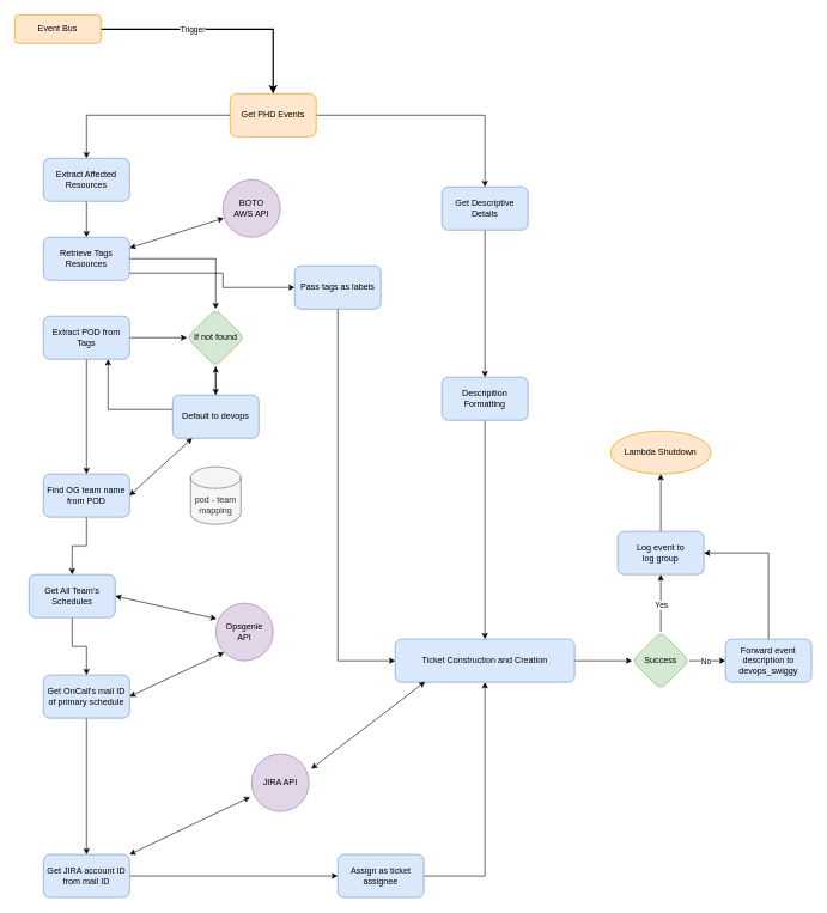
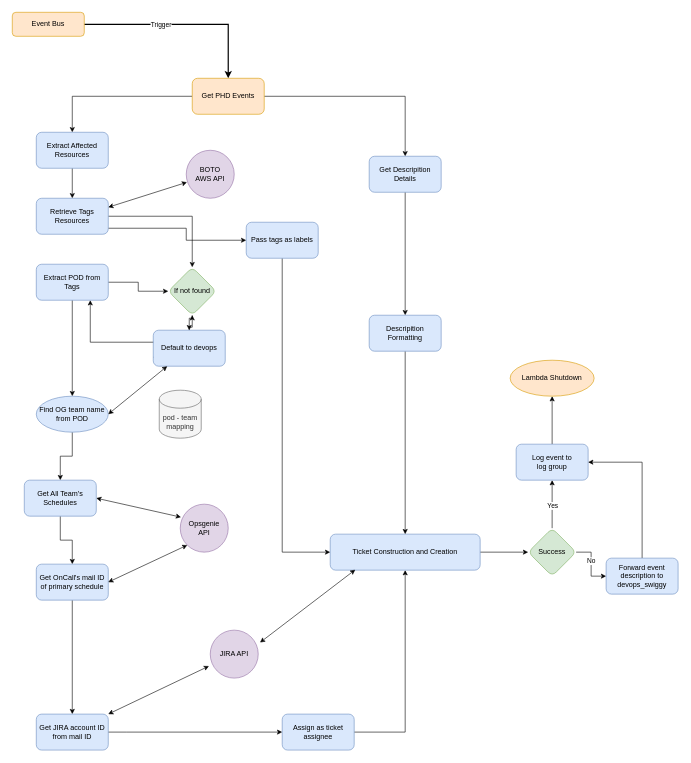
  <mxCell id="0" />
  <mxCell id="1" parent="0" />
  <mxCell id="2" value="" style="edgeStyle=orthogonalEdgeStyle;rounded=0;orthogonalLoop=1;jettySize=auto;html=1;strokeWidth=2;" edge="1" parent="1" source="4" target="7"><mxGeometry relative="1" as="geometry" /></mxCell>
  <mxCell id="3" value="Trigger" style="edgeLabel;html=1;align=center;verticalAlign=middle;resizable=0;points=[];" vertex="1" connectable="0" parent="2"><mxGeometry x="-0.231" relative="1" as="geometry"><mxPoint as="offset" /></mxGeometry></mxCell>
  <mxCell id="4" value="Event Bus" style="rounded=1;whiteSpace=wrap;html=1;fontSize=12;glass=0;strokeWidth=1;shadow=0;fillColor=#ffe6cc;strokeColor=#d79b00;" parent="1" vertex="1"><mxGeometry x="20" y="20" width="120" height="40" as="geometry" /></mxCell>
  <mxCell id="5" value="" style="edgeStyle=orthogonalEdgeStyle;rounded=0;orthogonalLoop=1;jettySize=auto;html=1;" edge="1" parent="1" source="7" target="9"><mxGeometry relative="1" as="geometry" /></mxCell>
  <mxCell id="6" value="" style="edgeStyle=orthogonalEdgeStyle;rounded=0;orthogonalLoop=1;jettySize=auto;html=1;" edge="1" parent="1" source="7" target="14"><mxGeometry relative="1" as="geometry" /></mxCell>
  <mxCell id="7" value="Get PHD Events" style="whiteSpace=wrap;html=1;rounded=1;glass=0;strokeWidth=1;shadow=0;fillColor=#ffe6cc;strokeColor=#d79b00;" vertex="1" parent="1"><mxGeometry x="320" y="130" width="120" height="60" as="geometry" /></mxCell>
  <mxCell id="8" value="" style="edgeStyle=orthogonalEdgeStyle;rounded=0;orthogonalLoop=1;jettySize=auto;html=1;" edge="1" parent="1" source="9" target="12"><mxGeometry relative="1" as="geometry" /></mxCell>
  <mxCell id="9" value="Extract Affected Resources" style="whiteSpace=wrap;html=1;rounded=1;glass=0;strokeWidth=1;shadow=0;fillColor=#dae8fc;strokeColor=#6c8ebf;" vertex="1" parent="1"><mxGeometry x="60" y="220" width="120" height="60" as="geometry" /></mxCell>
  <mxCell id="10" value="" style="edgeStyle=orthogonalEdgeStyle;rounded=0;orthogonalLoop=1;jettySize=auto;html=1;" edge="1" parent="1" source="12" target="21"><mxGeometry relative="1" as="geometry" /></mxCell>
  <mxCell id="11" value="" style="edgeStyle=orthogonalEdgeStyle;rounded=0;orthogonalLoop=1;jettySize=auto;html=1;entryX=0;entryY=0.5;entryDx=0;entryDy=0;" edge="1" parent="1" source="12" target="39"><mxGeometry relative="1" as="geometry"><Array as="points"><mxPoint x="310" y="380" /><mxPoint x="310" y="400" /></Array></mxGeometry></mxCell>
  <mxCell id="12" value="Retrieve Tags Resources" style="whiteSpace=wrap;html=1;rounded=1;glass=0;strokeWidth=1;shadow=0;fillColor=#dae8fc;strokeColor=#6c8ebf;" vertex="1" parent="1"><mxGeometry x="60" y="330" width="120" height="60" as="geometry" /></mxCell>
  <mxCell id="13" value="" style="edgeStyle=orthogonalEdgeStyle;rounded=0;orthogonalLoop=1;jettySize=auto;html=1;" edge="1" parent="1" source="14" target="46"><mxGeometry relative="1" as="geometry" /></mxCell>
- <mxCell id="14" value="Get Descriptive Details" style="rounded=1;whiteSpace=wrap;html=1;glass=0;strokeWidth=1;shadow=0;fillColor=#dae8fc;strokeColor=#6c8ebf;" vertex="1" parent="1"><mxGeometry x="615" y="260" width="120" height="60" as="geometry" /></mxCell>
+ <mxCell id="14" value="Get Descripition Details" style="rounded=1;whiteSpace=wrap;html=1;glass=0;strokeWidth=1;shadow=0;fillColor=#dae8fc;strokeColor=#6c8ebf;" vertex="1" parent="1"><mxGeometry x="615" y="260" width="120" height="60" as="geometry" /></mxCell>
  <mxCell id="15" value="BOTO &lt;br&gt;AWS API" style="ellipse;whiteSpace=wrap;html=1;rounded=1;glass=0;strokeWidth=1;shadow=0;fillColor=#e1d5e7;strokeColor=#9673a6;" vertex="1" parent="1"><mxGeometry x="310" y="250" width="80" height="80" as="geometry" /></mxCell>
  <mxCell id="16" value="" style="endArrow=classic;startArrow=classic;html=1;rounded=0;entryX=0.015;entryY=0.667;entryDx=0;entryDy=0;exitX=1;exitY=0.25;exitDx=0;exitDy=0;entryPerimeter=0;" edge="1" parent="1" source="12" target="15"><mxGeometry width="50" height="50" relative="1" as="geometry"><mxPoint x="182" y="360" as="sourcePoint" /><mxPoint x="250" y="360" as="targetPoint" /></mxGeometry></mxCell>
  <mxCell id="17" value="" style="edgeStyle=orthogonalEdgeStyle;rounded=0;orthogonalLoop=1;jettySize=auto;html=1;" edge="1" parent="1" source="19" target="21"><mxGeometry relative="1" as="geometry" /></mxCell>
  <mxCell id="18" value="" style="edgeStyle=orthogonalEdgeStyle;rounded=0;orthogonalLoop=1;jettySize=auto;html=1;" edge="1" parent="1" source="19" target="26"><mxGeometry relative="1" as="geometry" /></mxCell>
  <mxCell id="19" value="Extract POD from Tags" style="whiteSpace=wrap;html=1;rounded=1;glass=0;strokeWidth=1;shadow=0;fillColor=#dae8fc;strokeColor=#6c8ebf;" vertex="1" parent="1"><mxGeometry x="60" y="440" width="120" height="60" as="geometry" /></mxCell>
  <mxCell id="20" value="" style="edgeStyle=orthogonalEdgeStyle;rounded=0;orthogonalLoop=1;jettySize=auto;html=1;" edge="1" parent="1" source="21" target="24"><mxGeometry relative="1" as="geometry" /></mxCell>
- <mxCell id="21" value="If not found" style="rhombus;whiteSpace=wrap;html=1;rounded=1;glass=0;strokeWidth=1;shadow=0;fillColor=#d5e8d4;strokeColor=#82b366;" vertex="1" parent="1"><mxGeometry x="260" y="430" width="80" height="80" as="geometry" /></mxCell>
+ <mxCell id="21" value="If not found" style="rhombus;whiteSpace=wrap;html=1;rounded=1;glass=0;strokeWidth=1;shadow=0;fillColor=#d5e8d4;strokeColor=#82b366;" vertex="1" parent="1"><mxGeometry x="280" y="445" width="80" height="80" as="geometry" /></mxCell>
  <mxCell id="22" value="" style="edgeStyle=orthogonalEdgeStyle;rounded=0;orthogonalLoop=1;jettySize=auto;html=1;entryX=0.75;entryY=1;entryDx=0;entryDy=0;exitX=0;exitY=0.75;exitDx=0;exitDy=0;" edge="1" parent="1" source="24" target="19"><mxGeometry relative="1" as="geometry"><mxPoint x="180" y="740" as="targetPoint" /><Array as="points"><mxPoint x="260" y="570" /><mxPoint x="150" y="570" /></Array></mxGeometry></mxCell>
  <mxCell id="23" value="" style="edgeStyle=orthogonalEdgeStyle;rounded=0;orthogonalLoop=1;jettySize=auto;html=1;" edge="1" parent="1" source="24" target="21"><mxGeometry relative="1" as="geometry" /></mxCell>
- <mxCell id="24" value="Default to devops" style="rounded=1;whiteSpace=wrap;html=1;glass=0;strokeWidth=1;shadow=0;fillColor=#dae8fc;strokeColor=#6c8ebf;" vertex="1" parent="1"><mxGeometry x="240" y="550" width="120" height="60" as="geometry" /></mxCell>
+ <mxCell id="24" value="Default to devops" style="rounded=1;whiteSpace=wrap;html=1;glass=0;strokeWidth=1;shadow=0;fillColor=#dae8fc;strokeColor=#6c8ebf;" vertex="1" parent="1"><mxGeometry x="255" y="550" width="120" height="60" as="geometry" /></mxCell>
  <mxCell id="25" value="" style="edgeStyle=orthogonalEdgeStyle;rounded=0;orthogonalLoop=1;jettySize=auto;html=1;" edge="1" parent="1" source="26" target="30"><mxGeometry relative="1" as="geometry" /></mxCell>
- <mxCell id="26" value="Find OG team name from POD" style="rounded=1;whiteSpace=wrap;html=1;glass=0;strokeWidth=1;shadow=0;fillColor=#dae8fc;strokeColor=#6c8ebf;" vertex="1" parent="1"><mxGeometry x="60" y="660" width="120" height="60" as="geometry" /></mxCell>
+ <mxCell id="26" value="Find OG team name from POD" style="ellipse;whiteSpace=wrap;html=1;glass=0;strokeWidth=1;shadow=0;fillColor=#dae8fc;strokeColor=#6c8ebf;" vertex="1" parent="1"><mxGeometry x="60" y="660" width="120" height="60" as="geometry" /></mxCell>
  <mxCell id="27" value="pod - team mapping" style="shape=cylinder3;whiteSpace=wrap;html=1;boundedLbl=1;backgroundOutline=1;size=15;fillColor=#f5f5f5;fontColor=#333333;strokeColor=#666666;" vertex="1" parent="1"><mxGeometry x="265" y="650" width="70" height="80" as="geometry" /></mxCell>
  <mxCell id="28" value="" style="endArrow=classic;startArrow=classic;html=1;rounded=0;exitX=1;exitY=0.5;exitDx=0;exitDy=0;" edge="1" parent="1" source="26" target="24"><mxGeometry width="50" height="50" relative="1" as="geometry"><mxPoint x="250" y="640" as="sourcePoint" /><mxPoint x="300" y="590" as="targetPoint" /></mxGeometry></mxCell>
  <mxCell id="29" value="" style="edgeStyle=orthogonalEdgeStyle;rounded=0;orthogonalLoop=1;jettySize=auto;html=1;" edge="1" parent="1" source="30" target="34"><mxGeometry relative="1" as="geometry" /></mxCell>
  <mxCell id="30" value="Get All Team's Schedules" style="whiteSpace=wrap;html=1;rounded=1;glass=0;strokeWidth=1;shadow=0;fillColor=#dae8fc;strokeColor=#6c8ebf;" vertex="1" parent="1"><mxGeometry x="40" y="800" width="120" height="60" as="geometry" /></mxCell>
  <mxCell id="31" value="Opsgenie&lt;br&gt;API" style="ellipse;whiteSpace=wrap;html=1;rounded=1;glass=0;strokeWidth=1;shadow=0;fillColor=#e1d5e7;strokeColor=#9673a6;" vertex="1" parent="1"><mxGeometry x="300" y="840" width="80" height="80" as="geometry" /></mxCell>
  <mxCell id="32" value="" style="endArrow=classic;startArrow=classic;html=1;rounded=0;exitX=1;exitY=0.5;exitDx=0;exitDy=0;entryX=0.015;entryY=0.271;entryDx=0;entryDy=0;entryPerimeter=0;" edge="1" parent="1" source="30" target="31"><mxGeometry width="50" height="50" relative="1" as="geometry"><mxPoint x="250" y="790" as="sourcePoint" /><mxPoint x="270" y="830" as="targetPoint" /></mxGeometry></mxCell>
  <mxCell id="33" value="" style="edgeStyle=orthogonalEdgeStyle;rounded=0;orthogonalLoop=1;jettySize=auto;html=1;" edge="1" parent="1" source="34" target="36"><mxGeometry relative="1" as="geometry" /></mxCell>
  <mxCell id="34" value="Get OnCall's mail ID of primary schedule" style="whiteSpace=wrap;html=1;rounded=1;glass=0;strokeWidth=1;shadow=0;fillColor=#dae8fc;strokeColor=#6c8ebf;" vertex="1" parent="1"><mxGeometry x="60" y="940" width="120" height="60" as="geometry" /></mxCell>
  <mxCell id="35" value="" style="edgeStyle=orthogonalEdgeStyle;rounded=0;orthogonalLoop=1;jettySize=auto;html=1;" edge="1" parent="1" source="36" target="41"><mxGeometry relative="1" as="geometry"><Array as="points"><mxPoint x="210" y="1220" /></Array></mxGeometry></mxCell>
  <mxCell id="36" value="Get JIRA account ID from mail ID" style="whiteSpace=wrap;html=1;rounded=1;glass=0;strokeWidth=1;shadow=0;fillColor=#dae8fc;strokeColor=#6c8ebf;" vertex="1" parent="1"><mxGeometry x="60" y="1190" width="120" height="60" as="geometry" /></mxCell>
  <mxCell id="37" value="JIRA API" style="ellipse;whiteSpace=wrap;html=1;rounded=1;glass=0;strokeWidth=1;shadow=0;fillColor=#e1d5e7;strokeColor=#9673a6;" vertex="1" parent="1"><mxGeometry x="350" y="1050" width="80" height="80" as="geometry" /></mxCell>
  <mxCell id="38" value="" style="edgeStyle=orthogonalEdgeStyle;rounded=0;orthogonalLoop=1;jettySize=auto;html=1;entryX=0;entryY=0.5;entryDx=0;entryDy=0;" edge="1" parent="1" source="39" target="43"><mxGeometry relative="1" as="geometry"><mxPoint x="520" y="740" as="targetPoint" /><Array as="points"><mxPoint x="470" y="920" /></Array></mxGeometry></mxCell>
  <mxCell id="39" value="Pass tags as labels" style="rounded=1;whiteSpace=wrap;html=1;fillColor=#dae8fc;strokeColor=#6c8ebf;" vertex="1" parent="1"><mxGeometry x="410" y="370" width="120" height="60" as="geometry" /></mxCell>
  <mxCell id="40" value="" style="edgeStyle=orthogonalEdgeStyle;rounded=0;orthogonalLoop=1;jettySize=auto;html=1;entryX=0.5;entryY=1;entryDx=0;entryDy=0;" edge="1" parent="1" source="41" target="43"><mxGeometry relative="1" as="geometry"><mxPoint x="690" y="1220" as="targetPoint" /><Array as="points"><mxPoint x="675" y="1220" /></Array></mxGeometry></mxCell>
  <mxCell id="41" value="Assign as ticket assignee" style="whiteSpace=wrap;html=1;rounded=1;glass=0;strokeWidth=1;shadow=0;fillColor=#dae8fc;strokeColor=#6c8ebf;" vertex="1" parent="1"><mxGeometry x="470" y="1190" width="120" height="60" as="geometry" /></mxCell>
  <mxCell id="42" value="" style="edgeStyle=orthogonalEdgeStyle;rounded=0;orthogonalLoop=1;jettySize=auto;html=1;" edge="1" parent="1" source="43" target="52"><mxGeometry relative="1" as="geometry" /></mxCell>
  <mxCell id="43" value="Ticket Construction and Creation" style="whiteSpace=wrap;html=1;rounded=1;glass=0;strokeWidth=1;shadow=0;fillColor=#dae8fc;strokeColor=#6c8ebf;" vertex="1" parent="1"><mxGeometry x="550" y="890" width="250" height="60" as="geometry" /></mxCell>
  <mxCell id="44" value="" style="endArrow=classic;startArrow=classic;html=1;rounded=0;exitX=1;exitY=0;exitDx=0;exitDy=0;entryX=-0.027;entryY=0.75;entryDx=0;entryDy=0;entryPerimeter=0;" edge="1" parent="1" source="36" target="37"><mxGeometry width="50" height="50" relative="1" as="geometry"><mxPoint x="340" y="1020" as="sourcePoint" /><mxPoint x="390" y="970" as="targetPoint" /></mxGeometry></mxCell>
  <mxCell id="45" value="" style="edgeStyle=orthogonalEdgeStyle;rounded=0;orthogonalLoop=1;jettySize=auto;html=1;entryX=0.5;entryY=0;entryDx=0;entryDy=0;" edge="1" parent="1" source="46" target="43"><mxGeometry relative="1" as="geometry"><mxPoint x="770" y="760" as="targetPoint" /></mxGeometry></mxCell>
  <mxCell id="46" value="Descripition Formatting" style="whiteSpace=wrap;html=1;rounded=1;glass=0;strokeWidth=1;shadow=0;fillColor=#dae8fc;strokeColor=#6c8ebf;" vertex="1" parent="1"><mxGeometry x="615" y="525" width="120" height="60" as="geometry" /></mxCell>
  <mxCell id="47" value="" style="endArrow=classic;startArrow=classic;html=1;rounded=0;entryX=0.167;entryY=0.989;entryDx=0;entryDy=0;exitX=1.038;exitY=0.258;exitDx=0;exitDy=0;entryPerimeter=0;exitPerimeter=0;" edge="1" parent="1" source="37" target="43"><mxGeometry width="50" height="50" relative="1" as="geometry"><mxPoint x="340" y="750" as="sourcePoint" /><mxPoint x="390" y="700" as="targetPoint" /></mxGeometry></mxCell>
  <mxCell id="48" value="" style="edgeStyle=orthogonalEdgeStyle;rounded=0;orthogonalLoop=1;jettySize=auto;html=1;" edge="1" parent="1" source="52" target="54"><mxGeometry relative="1" as="geometry" /></mxCell>
  <mxCell id="49" value="Yes" style="edgeLabel;html=1;align=center;verticalAlign=middle;resizable=0;points=[];" vertex="1" connectable="0" parent="48"><mxGeometry x="-0.044" y="1" relative="1" as="geometry"><mxPoint x="1" as="offset" /></mxGeometry></mxCell>
  <mxCell id="50" value="" style="edgeStyle=orthogonalEdgeStyle;rounded=0;orthogonalLoop=1;jettySize=auto;html=1;" edge="1" parent="1" source="52" target="56"><mxGeometry relative="1" as="geometry" /></mxCell>
  <mxCell id="51" value="No" style="edgeLabel;html=1;align=center;verticalAlign=middle;resizable=0;points=[];" vertex="1" connectable="0" parent="50"><mxGeometry x="-0.131" y="-1" relative="1" as="geometry"><mxPoint as="offset" /></mxGeometry></mxCell>
  <mxCell id="52" value="Success" style="rhombus;whiteSpace=wrap;html=1;rounded=1;glass=0;strokeWidth=1;shadow=0;fillColor=#d5e8d4;strokeColor=#82b366;" vertex="1" parent="1"><mxGeometry x="880" y="880" width="80" height="80" as="geometry" /></mxCell>
  <mxCell id="53" value="" style="edgeStyle=orthogonalEdgeStyle;rounded=0;orthogonalLoop=1;jettySize=auto;html=1;" edge="1" parent="1" source="54" target="57"><mxGeometry relative="1" as="geometry" /></mxCell>
  <mxCell id="54" value="Log event to &lt;br&gt;log group" style="whiteSpace=wrap;html=1;rounded=1;glass=0;strokeWidth=1;shadow=0;fillColor=#dae8fc;strokeColor=#6c8ebf;" vertex="1" parent="1"><mxGeometry x="860" y="740" width="120" height="60" as="geometry" /></mxCell>
  <mxCell id="55" value="" style="edgeStyle=orthogonalEdgeStyle;rounded=0;orthogonalLoop=1;jettySize=auto;html=1;entryX=1;entryY=0.5;entryDx=0;entryDy=0;exitX=0.5;exitY=0;exitDx=0;exitDy=0;" edge="1" parent="1" source="56" target="54"><mxGeometry relative="1" as="geometry"><mxPoint x="1070" y="810" as="targetPoint" /></mxGeometry></mxCell>
- <mxCell id="56" value="Forward event description to devops_swiggy" style="whiteSpace=wrap;html=1;rounded=1;glass=0;strokeWidth=1;shadow=0;fillColor=#dae8fc;strokeColor=#6c8ebf;" vertex="1" parent="1"><mxGeometry x="1010" y="890" width="120" height="60" as="geometry" /></mxCell>
+ <mxCell id="56" value="Forward event description to devops_swiggy" style="whiteSpace=wrap;html=1;rounded=1;glass=0;strokeWidth=1;shadow=0;fillColor=#dae8fc;strokeColor=#6c8ebf;" vertex="1" parent="1"><mxGeometry x="1010" y="930" width="120" height="60" as="geometry" /></mxCell>
  <mxCell id="57" value="Lambda Shutdown" style="ellipse;whiteSpace=wrap;html=1;align=center;newEdgeStyle={&quot;edgeStyle&quot;:&quot;entityRelationEdgeStyle&quot;,&quot;startArrow&quot;:&quot;none&quot;,&quot;endArrow&quot;:&quot;none&quot;,&quot;segment&quot;:10,&quot;curved&quot;:1,&quot;sourcePerimeterSpacing&quot;:0,&quot;targetPerimeterSpacing&quot;:0};treeFolding=1;treeMoving=1;fillColor=#ffe6cc;strokeColor=#d79b00;" vertex="1" parent="1"><mxGeometry x="850" y="600" width="140" height="60" as="geometry" /></mxCell>
  <mxCell id="58" value="" style="endArrow=classic;startArrow=classic;html=1;rounded=0;entryX=0;entryY=1;entryDx=0;entryDy=0;exitX=1;exitY=0.5;exitDx=0;exitDy=0;" edge="1" parent="1" source="34" target="31"><mxGeometry width="50" height="50" relative="1" as="geometry"><mxPoint x="190" y="970" as="sourcePoint" /><mxPoint x="230" y="920" as="targetPoint" /></mxGeometry></mxCell>
